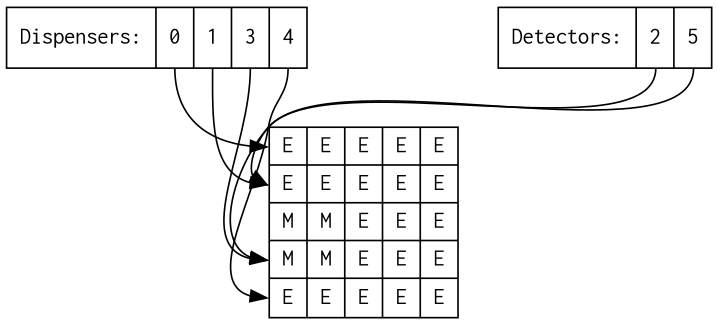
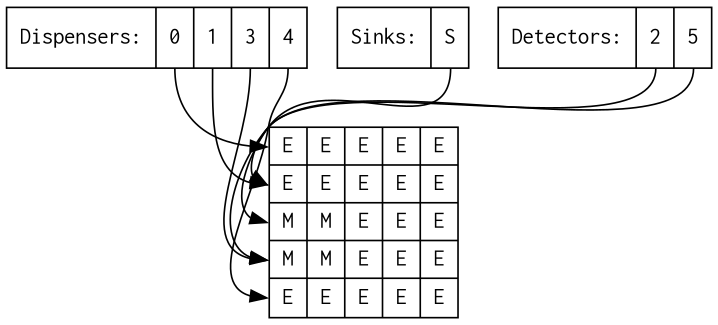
  digraph {
    rankdir=TB
    node [fontname=Inconsolata shape=record]
    edge [headport=f01]
    n1 [label="Dispensers:|<d19>0|<d1>1|<d3>3|<d4>4"]
    n2 [label="{<f00>E|<f01>E|<f02>M|<f03>M|<f04>E}|{<f10>E|<f11>E|<f12>M|<f13>M|<f14>E}|{<f20>E|<f21>E|<f22>E|<f23>E|<f24>E}|{<f30>E|<f31>E|<f32>E|<f33>E|<f34>E}|{<f40>E|<f41>E|<f42>E|<f43>E|<f44>E}"]
+   n3 [label="Sinks:|<s2>S"]
    n4 [label="Detectors:|<D01>2|<D03>5"]
    n1 -> n2 [headport=f00 tailport=d19]
    n1 -> n2 [tailport=d1]
    n1 -> n2 [headport=f03 tailport=d3]
    n1 -> n2 [headport=f04 tailport=d4]
+   n3 -> n2 [headport=f02 tailport=s2]
    n4 -> n2 [tailport=D01]
    n4 -> n2 [headport=f03 tailport=D03]
  }
